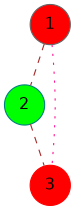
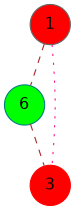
  graph {
    splines=true
    node [fillcolor=red fontname=Helvetica shape=circle style=filled]
    edge [color=brown style=dashed]
    n1 [label=1 color=gray40]
-   n2 [fillcolor=green label=2 color=teal]
+   n2 [fillcolor=green label=6 color=teal]
    n3 [label=3 color=red]
    n1 -- n2
    n1 -- n3 [color=deeppink style=dotted]
    n2 -- n3
  }
